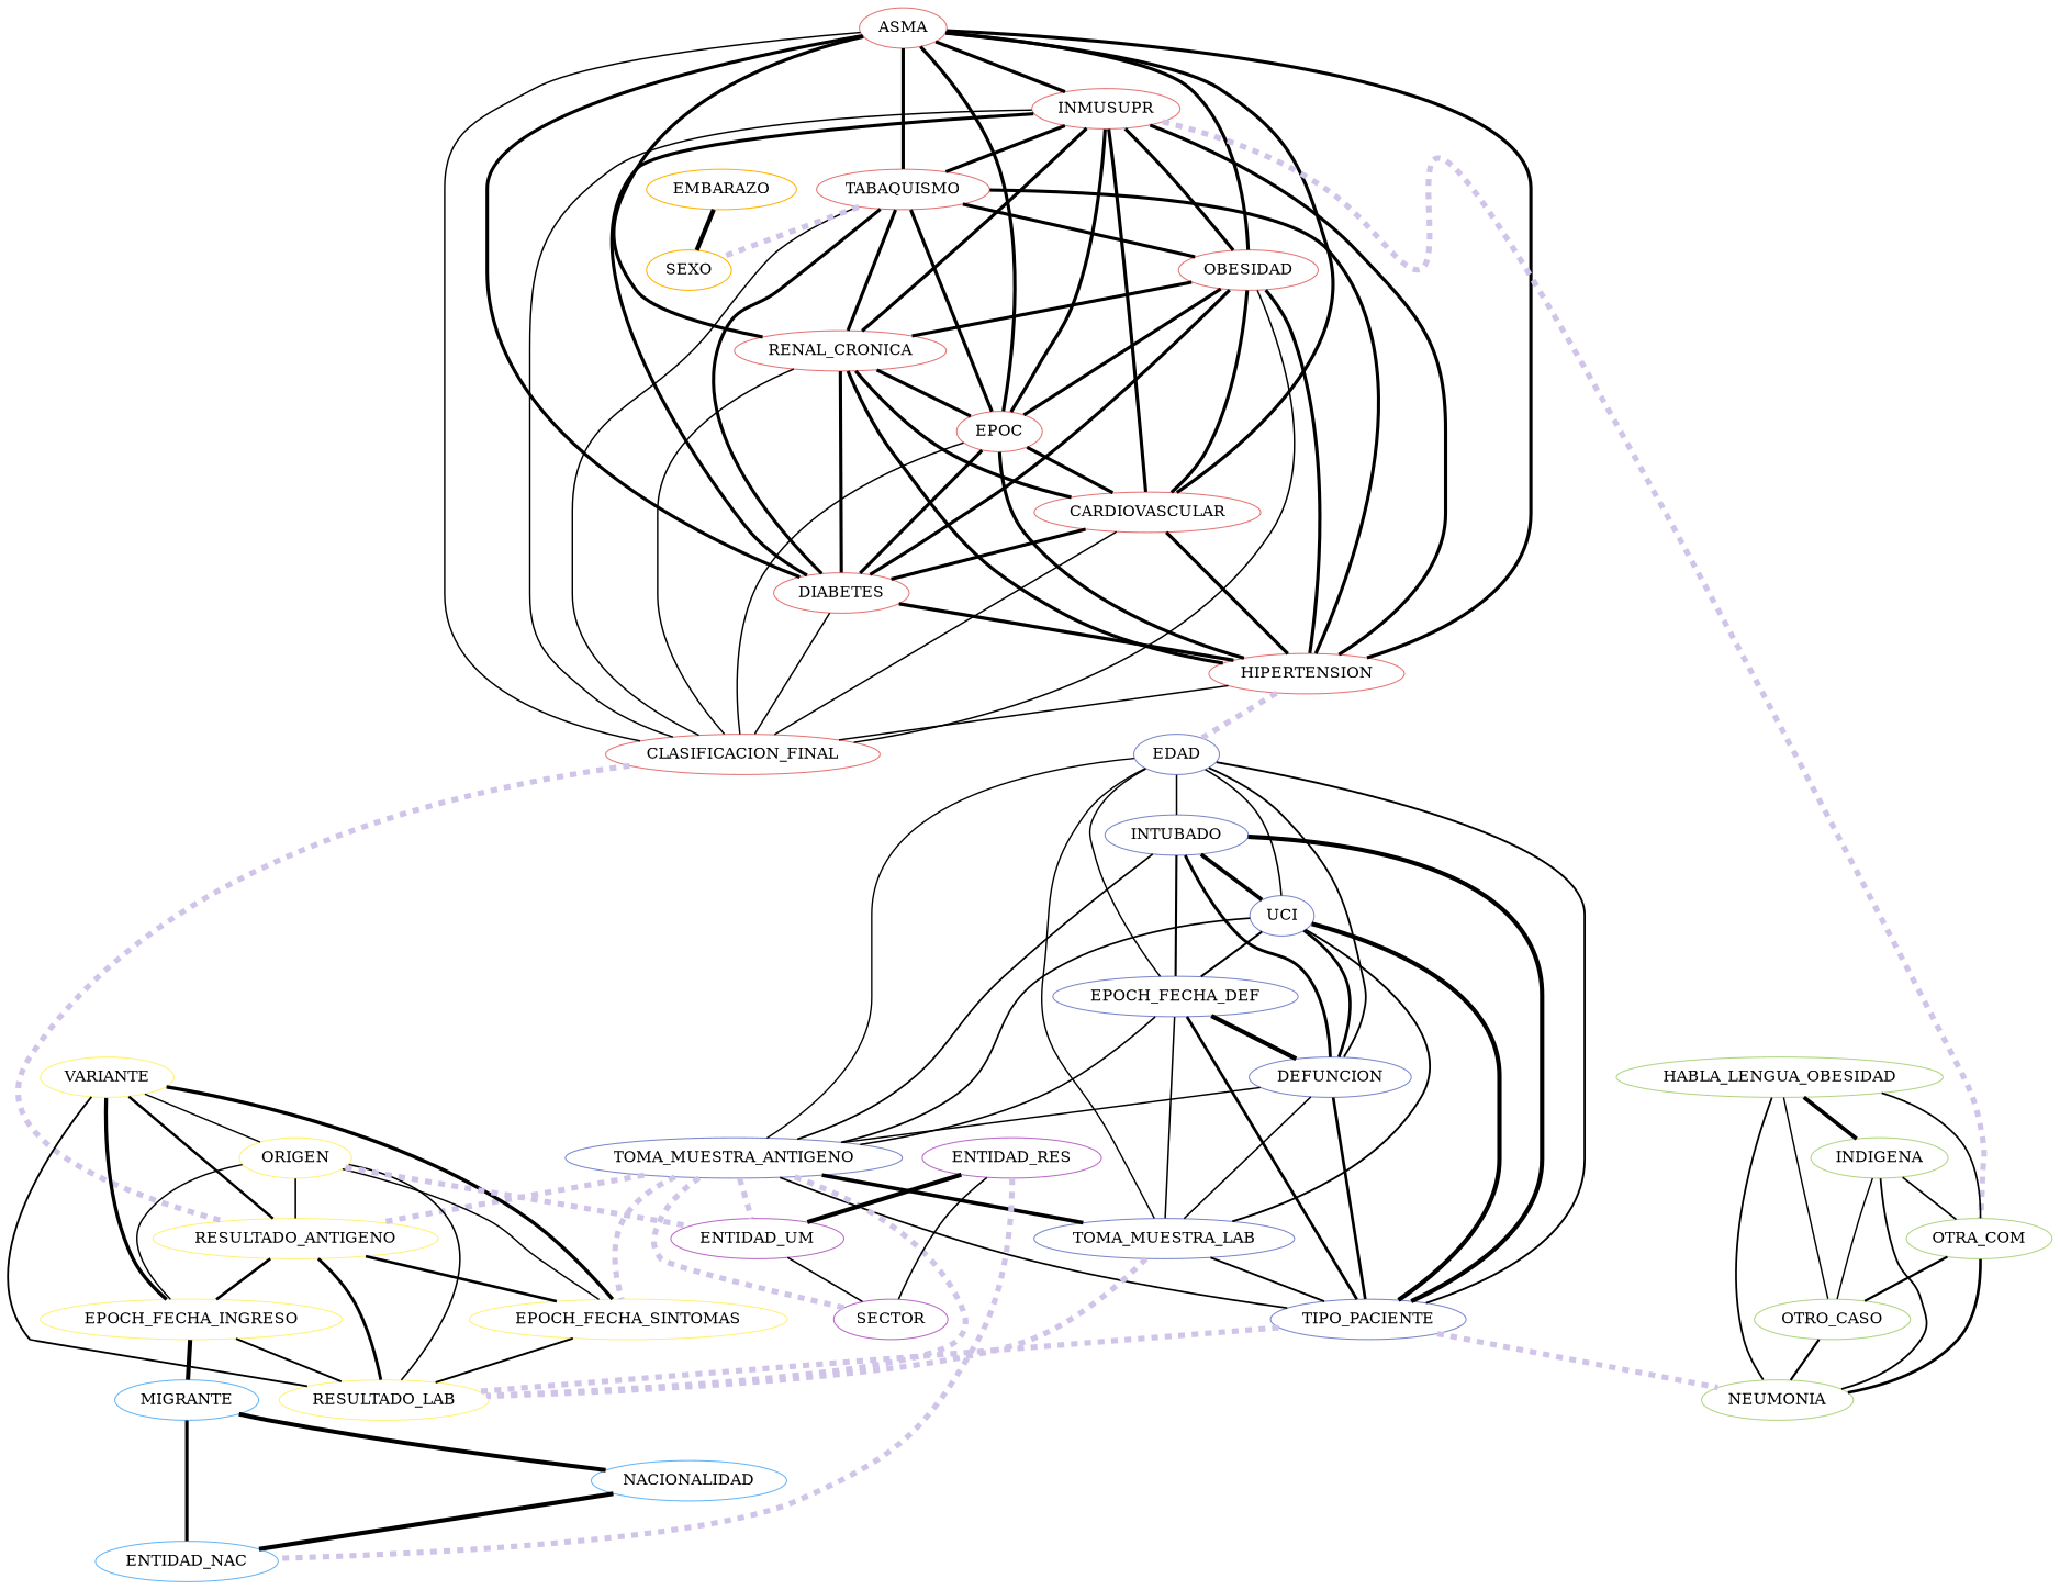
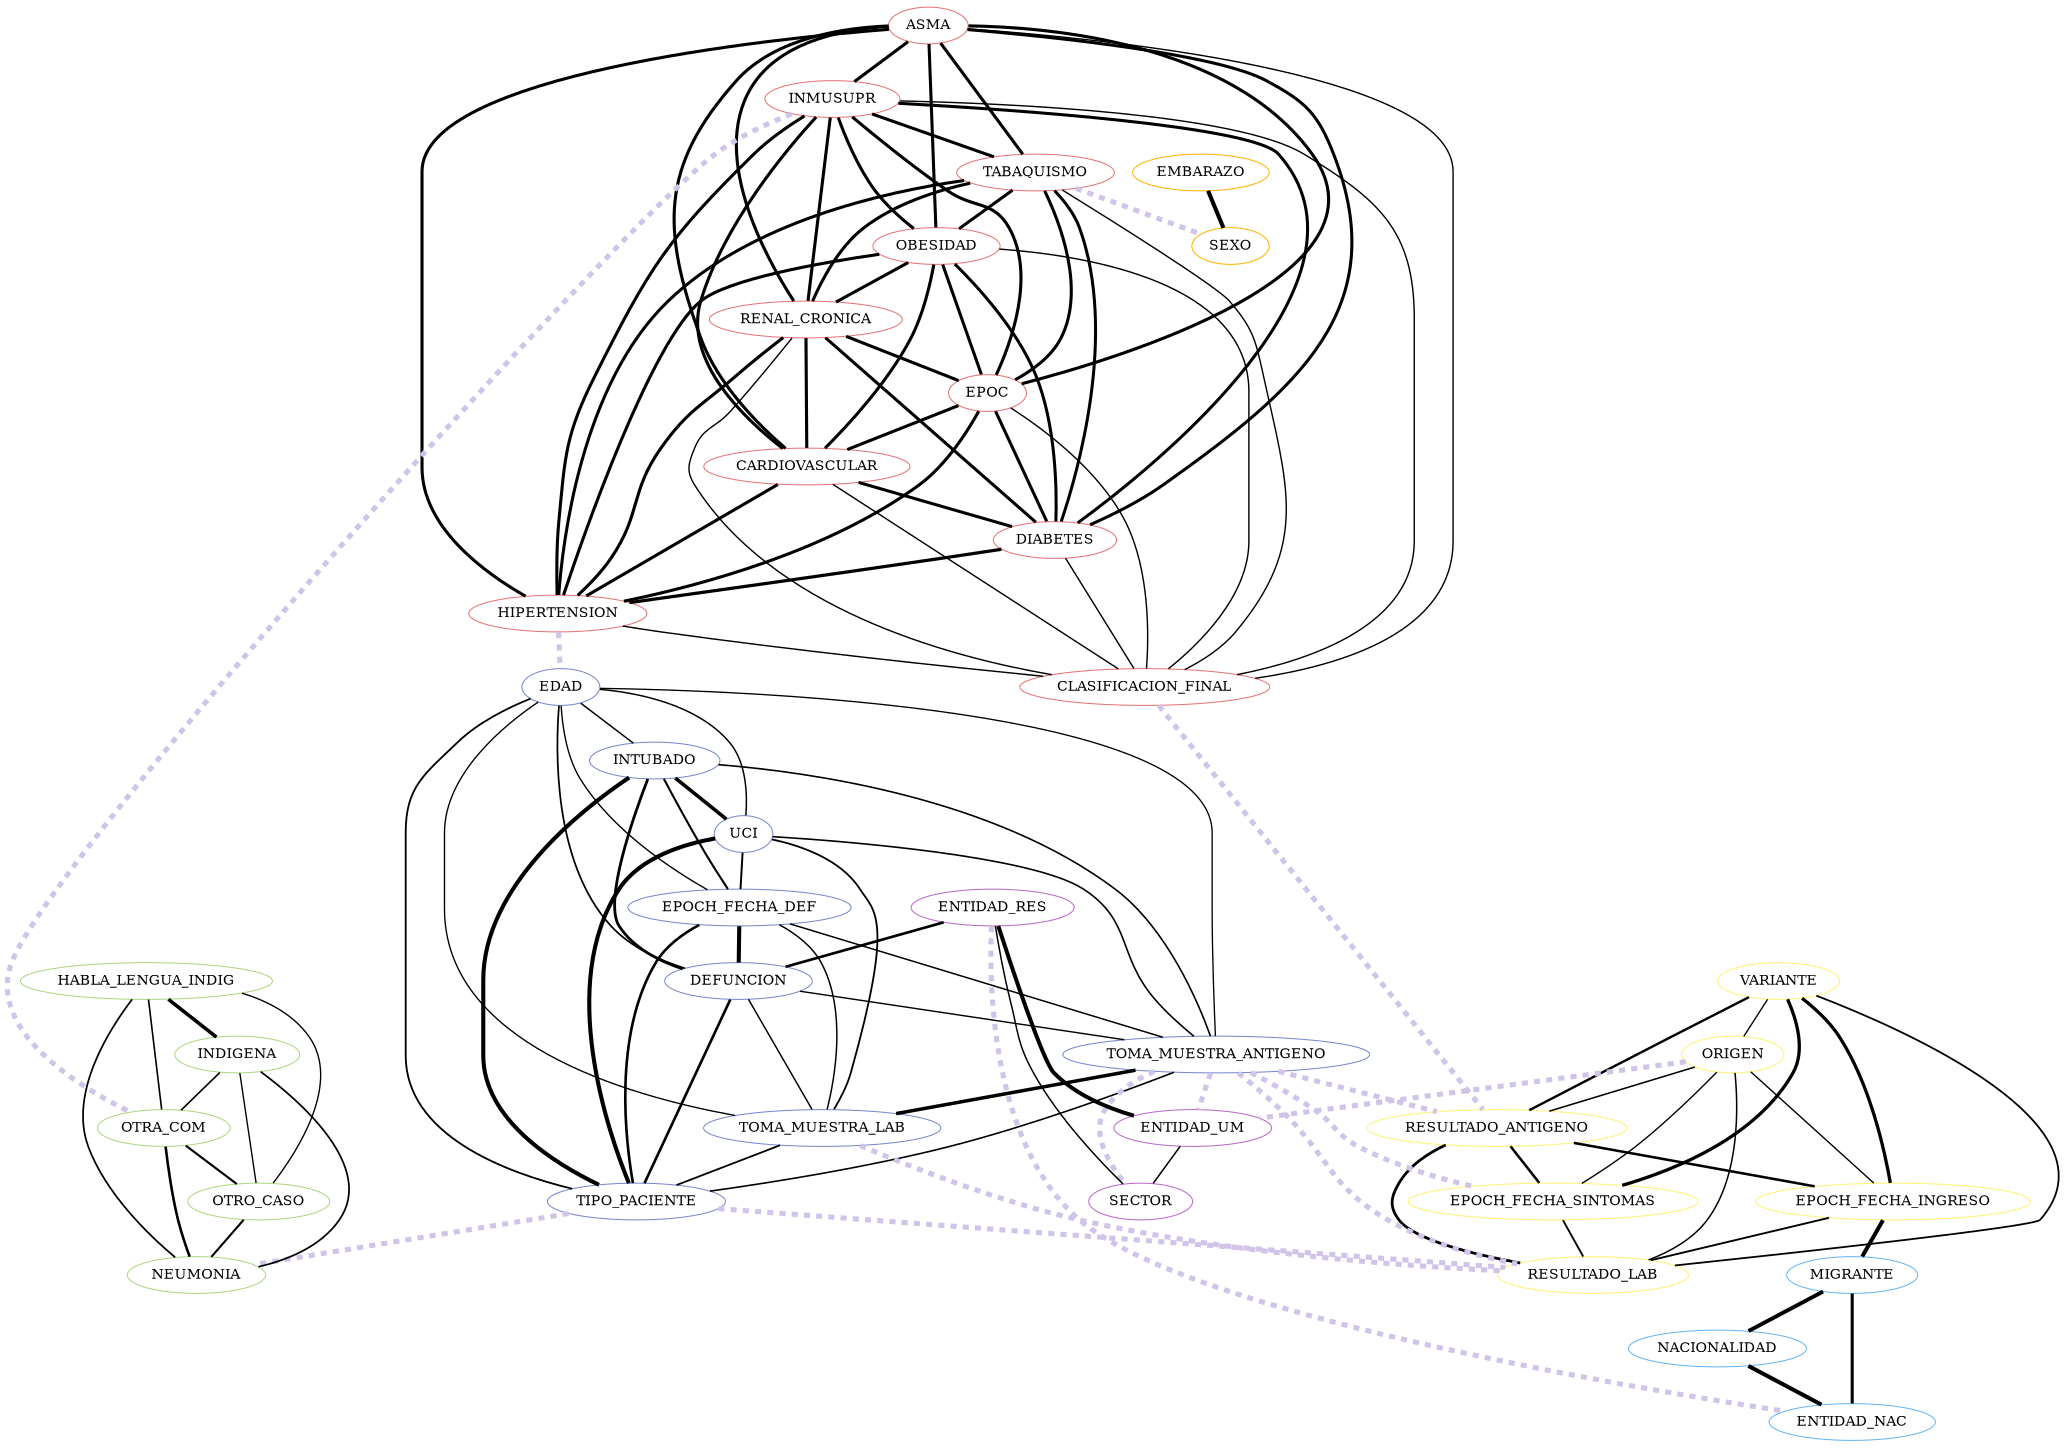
  strict graph {
    node [color="#e57373"]
    edge [color=black penwidth=5 style=solid]
    ASMA
    INMUSUPR
    TABAQUISMO
    OBESIDAD
    RENAL_CRONICA
    EPOC
    CARDIOVASCULAR
    DIABETES
    HIPERTENSION
    CLASIFICACION_FINAL
    OTRA_COM [color="#aed581"]
    SEXO [color="#ffb300"]
    EDAD [color="#7986cb"]
    RESULTADO_ANTIGENO [color="#fff176"]
    NEUMONIA [color="#aed581"]
    OTRO_CASO [color="#aed581"]
    INTUBADO [color="#7986cb"]
    UCI [color="#7986cb"]
    EPOCH_FECHA_DEF [color="#7986cb"]
    DEFUNCION [color="#7986cb"]
    TOMA_MUESTRA_ANTIGENO [color="#7986cb"]
    TOMA_MUESTRA_LAB [color="#7986cb"]
    TIPO_PACIENTE [color="#7986cb"]
    EPOCH_FECHA_SINTOMAS [color="#fff176"]
    RESULTADO_LAB [color="#fff176"]
    EPOCH_FECHA_INGRESO [color="#fff176"]
    ENTIDAD_UM [color="#ba68c8"]
    SECTOR [color="#ba68c8"]
    VARIANTE [color="#fff176"]
    ORIGEN [color="#fff176"]
    MIGRANTE [color="#64b5f6"]
-   HABLA_LENGUA_INDIG [color="#aed581" label=HABLA_LENGUA_OBESIDAD]
+   HABLA_LENGUA_INDIG [color="#aed581"]
    INDIGENA [color="#aed581"]
    ENTIDAD_RES [color="#ba68c8"]
    ENTIDAD_NAC [color="#64b5f6"]
    NACIONALIDAD [color="#64b5f6"]
    EMBARAZO [color="#ffb300"]
    ASMA -- INMUSUPR [penwidth=3.0490000000000004 weight=0.683]
    ASMA -- TABAQUISMO [penwidth=3.0220000000000002]
    ASMA -- OBESIDAD [penwidth=3.016]
    ASMA -- RENAL_CRONICA [penwidth=3.0460000000000003]
    ASMA -- EPOC [penwidth=3.052 weight=0.684]
    ASMA -- CARDIOVASCULAR [penwidth=3.0460000000000003]
    ASMA -- DIABETES [penwidth=2.995]
    ASMA -- HIPERTENSION [penwidth=3.0250000000000004]
    ASMA -- CLASIFICACION_FINAL [penwidth=1.3780000000000001]
    INMUSUPR -- TABAQUISMO [penwidth=3.016]
    INMUSUPR -- OBESIDAD [penwidth=3.007]
    INMUSUPR -- RENAL_CRONICA [penwidth=3.0490000000000004 weight=0.683]
    INMUSUPR -- EPOC [penwidth=3.043]
    INMUSUPR -- CARDIOVASCULAR [penwidth=3.043]
    INMUSUPR -- DIABETES [penwidth=2.989]
    INMUSUPR -- HIPERTENSION [penwidth=3.0220000000000002]
    INMUSUPR -- CLASIFICACION_FINAL [penwidth=1.3780000000000001]
    INMUSUPR -- OTRA_COM [color="#d1c4e9" style=dashed weight=0.379]
    TABAQUISMO -- OBESIDAD [penwidth=3.004]
    TABAQUISMO -- RENAL_CRONICA [penwidth=3.028 weight=0.676]
    TABAQUISMO -- EPOC [penwidth=3.019]
    TABAQUISMO -- DIABETES [penwidth=2.965]
    TABAQUISMO -- HIPERTENSION [penwidth=3.0010000000000003]
    TABAQUISMO -- CLASIFICACION_FINAL [penwidth=1.3780000000000001]
    TABAQUISMO -- SEXO [color="#d1c4e9" style=dashed weight=0.097]
    OBESIDAD -- RENAL_CRONICA [penwidth=3.019]
    OBESIDAD -- EPOC [penwidth=3.0100000000000002]
    OBESIDAD -- CARDIOVASCULAR [penwidth=3.019]
    OBESIDAD -- DIABETES [penwidth=2.98]
    OBESIDAD -- HIPERTENSION [penwidth=3.031 weight=0.677]
    OBESIDAD -- CLASIFICACION_FINAL [penwidth=1.399]
    RENAL_CRONICA -- EPOC [penwidth=3.043]
    RENAL_CRONICA -- CARDIOVASCULAR [penwidth=3.064 weight=0.688]
    RENAL_CRONICA -- DIABETES [penwidth=3.016]
    RENAL_CRONICA -- HIPERTENSION [penwidth=3.0580000000000003 weight=0.686]
    RENAL_CRONICA -- CLASIFICACION_FINAL [penwidth=1.381]
    EPOC -- CARDIOVASCULAR [penwidth=3.0490000000000004]
    EPOC -- DIABETES [penwidth=3.004]
    EPOC -- HIPERTENSION [penwidth=3.0340000000000003]
    EPOC -- CLASIFICACION_FINAL [penwidth=1.3780000000000001]
    CARDIOVASCULAR -- DIABETES [penwidth=3.0010000000000003]
    CARDIOVASCULAR -- HIPERTENSION [penwidth=3.0460000000000003]
    CARDIOVASCULAR -- CLASIFICACION_FINAL [penwidth=1.3780000000000001]
    DIABETES -- HIPERTENSION [penwidth=3.166 weight=0.722]
    DIABETES -- CLASIFICACION_FINAL [penwidth=1.393]
    HIPERTENSION -- CLASIFICACION_FINAL [penwidth=1.399]
    HIPERTENSION -- EDAD [color="#d1c4e9" style=dashed weight=0.268]
    CLASIFICACION_FINAL -- RESULTADO_ANTIGENO [color="#d1c4e9" style=dashed weight=0.596]
    OTRA_COM -- NEUMONIA [penwidth=2.566 weight=0.522]
    OTRA_COM -- OTRO_CASO [penwidth=2.116 weight=0.372]
    EDAD -- INTUBADO [penwidth=1.459]
    EDAD -- UCI [penwidth=1.456]
    EDAD -- EPOCH_FECHA_DEF [penwidth=1.357]
    EDAD -- DEFUNCION [penwidth=1.714]
    EDAD -- TOMA_MUESTRA_ANTIGENO [penwidth=1.303]
    EDAD -- TOMA_MUESTRA_LAB [penwidth=1.333]
    EDAD -- TIPO_PACIENTE [penwidth=1.792]
    RESULTADO_ANTIGENO -- EPOCH_FECHA_SINTOMAS [penwidth=2.5]
    RESULTADO_ANTIGENO -- RESULTADO_LAB [penwidth=2.731]
    RESULTADO_ANTIGENO -- EPOCH_FECHA_INGRESO [penwidth=2.4939999999999998]
    OTRO_CASO -- NEUMONIA [penwidth=2.077]
    INTUBADO -- UCI [penwidth=3.526]
    INTUBADO -- EPOCH_FECHA_DEF [penwidth=2.044]
    INTUBADO -- DEFUNCION [penwidth=2.761 weight=0.587]
    INTUBADO -- TOMA_MUESTRA_ANTIGENO [penwidth=1.591]
    INTUBADO -- TIPO_PACIENTE [penwidth=4.0 weight=1.0]
    UCI -- EPOCH_FECHA_DEF [penwidth=1.936]
-   UCI -- DEFUNCION [penwidth=2.614]
+   ENTIDAD_RES -- DEFUNCION [penwidth=2.614]
    UCI -- TOMA_MUESTRA_ANTIGENO [penwidth=1.591]
    UCI -- TOMA_MUESTRA_LAB [penwidth=1.78]
    UCI -- TIPO_PACIENTE [penwidth=4.0 weight=1.0]
    EPOCH_FECHA_DEF -- DEFUNCION [penwidth=4.0 weight=1.0]
    EPOCH_FECHA_DEF -- TOMA_MUESTRA_ANTIGENO [penwidth=1.474]
    EPOCH_FECHA_DEF -- TOMA_MUESTRA_LAB [penwidth=1.459]
    EPOCH_FECHA_DEF -- TIPO_PACIENTE [penwidth=2.596]
    DEFUNCION -- TOMA_MUESTRA_ANTIGENO [penwidth=1.384]
    DEFUNCION -- TOMA_MUESTRA_LAB [penwidth=1.447]
    DEFUNCION -- TIPO_PACIENTE [penwidth=2.596]
    TOMA_MUESTRA_ANTIGENO -- RESULTADO_ANTIGENO [color="#d1c4e9" style=dashed weight=1.0]
    TOMA_MUESTRA_ANTIGENO -- TOMA_MUESTRA_LAB [penwidth=3.439]
    TOMA_MUESTRA_ANTIGENO -- TIPO_PACIENTE [penwidth=1.585]
    TOMA_MUESTRA_ANTIGENO -- EPOCH_FECHA_SINTOMAS [color="#d1c4e9" style=dashed weight=0.654]
    TOMA_MUESTRA_ANTIGENO -- RESULTADO_LAB [color="#d1c4e9" style=dashed weight=0.814]
    TOMA_MUESTRA_ANTIGENO -- ENTIDAD_UM [color="#d1c4e9" style=dashed weight=0.313]
    TOMA_MUESTRA_ANTIGENO -- SECTOR [color="#d1c4e9" style=dashed weight=0.223]
    TOMA_MUESTRA_LAB -- TIPO_PACIENTE [penwidth=1.78]
    TOMA_MUESTRA_LAB -- RESULTADO_LAB [color="#d1c4e9" style=dashed weight=1.0]
    TIPO_PACIENTE -- NEUMONIA [color="#d1c4e9" style=dashed weight=0.624]
    TIPO_PACIENTE -- RESULTADO_LAB [color="#d1c4e9" style=dashed weight=0.285]
    EPOCH_FECHA_SINTOMAS -- RESULTADO_LAB [penwidth=1.84]
    EPOCH_FECHA_INGRESO -- RESULTADO_LAB [penwidth=1.8370000000000002]
    EPOCH_FECHA_INGRESO -- MIGRANTE [penwidth=3.943 weight=0.981]
    ENTIDAD_UM -- SECTOR [penwidth=1.492]
    VARIANTE -- RESULTADO_ANTIGENO [penwidth=2.359]
    VARIANTE -- EPOCH_FECHA_SINTOMAS [penwidth=3.223 weight=0.741]
    VARIANTE -- RESULTADO_LAB [penwidth=1.7469999999999999]
    VARIANTE -- EPOCH_FECHA_INGRESO [penwidth=3.2199999999999998]
    VARIANTE -- ORIGEN [penwidth=1.315]
    ORIGEN -- RESULTADO_ANTIGENO [penwidth=1.522]
    ORIGEN -- EPOCH_FECHA_SINTOMAS [penwidth=1.363]
    ORIGEN -- RESULTADO_LAB [penwidth=1.4769999999999999]
    ORIGEN -- EPOCH_FECHA_INGRESO [penwidth=1.363]
    ORIGEN -- ENTIDAD_UM [color="#d1c4e9" style=dashed weight=0.309]
    MIGRANTE -- ENTIDAD_NAC [penwidth=3.019]
    MIGRANTE -- NACIONALIDAD [penwidth=3.859 weight=0.953]
    HABLA_LENGUA_INDIG -- OTRA_COM [penwidth=1.588]
    HABLA_LENGUA_INDIG -- NEUMONIA [penwidth=1.705]
    HABLA_LENGUA_INDIG -- OTRO_CASO [penwidth=1.348]
    HABLA_LENGUA_INDIG -- INDIGENA [penwidth=3.514 weight=0.838]
    INDIGENA -- OTRA_COM [penwidth=1.588]
    INDIGENA -- NEUMONIA [penwidth=1.708 weight=0.236]
    INDIGENA -- OTRO_CASO [penwidth=1.348]
    ENTIDAD_RES -- ENTIDAD_UM [penwidth=3.9219999999999997 weight=0.974]
    ENTIDAD_RES -- SECTOR [penwidth=1.462]
    ENTIDAD_RES -- ENTIDAD_NAC [color="#d1c4e9" style=dashed weight=0.825]
    NACIONALIDAD -- ENTIDAD_NAC [penwidth=3.997 weight=0.999]
    EMBARAZO -- SEXO [penwidth=4.0 weight=1.0]
  }
